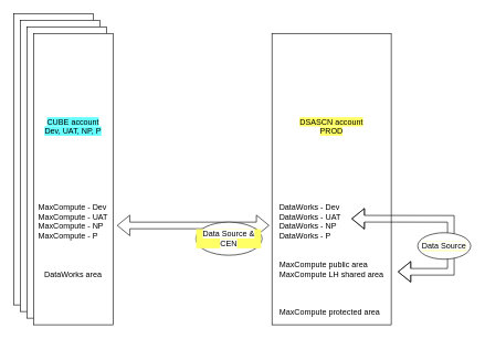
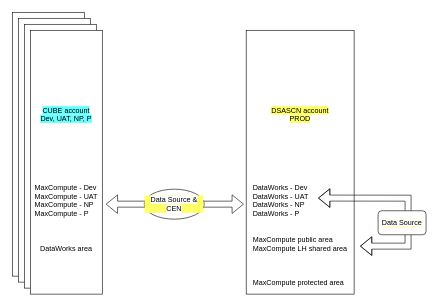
  <mxCell id="0" />
  <mxCell id="1" parent="0" />
  <mxCell id="2" value="" style="rounded=0;whiteSpace=wrap;html=1;labelBackgroundColor=#FFFFFF;fontColor=#000000;" vertex="1" parent="1"><mxGeometry x="20" y="20" width="120" height="440" as="geometry" /></mxCell>
  <mxCell id="3" value="" style="rounded=0;whiteSpace=wrap;html=1;labelBackgroundColor=#FFFFFF;fontColor=#000000;" vertex="1" parent="1"><mxGeometry x="30" y="30" width="120" height="440" as="geometry" /></mxCell>
  <mxCell id="4" value="" style="rounded=0;whiteSpace=wrap;html=1;labelBackgroundColor=#FFFFFF;fontColor=#000000;" vertex="1" parent="1"><mxGeometry x="40" y="40" width="120" height="440" as="geometry" /></mxCell>
  <mxCell id="5" value="&lt;span style=&quot;background-color: rgb(102 , 255 , 255)&quot;&gt;&lt;br&gt;&lt;/span&gt;&lt;br&gt;&lt;br&gt;&lt;br&gt;&lt;span style=&quot;background-color: rgb(102 , 255 , 255)&quot;&gt;CUBE account&lt;/span&gt;&lt;br&gt;&lt;span style=&quot;background-color: rgb(102 , 255 , 255)&quot;&gt;Dev, UAT, NP, P&lt;/span&gt;&lt;br&gt;&lt;br&gt;&lt;br&gt;&lt;br&gt;&lt;br&gt;&lt;br&gt;&lt;br&gt;&lt;br&gt;&lt;div style=&quot;text-align: left&quot;&gt;&lt;span&gt;MaxCompute - Dev&lt;/span&gt;&lt;/div&gt;&lt;div style=&quot;text-align: left&quot;&gt;&lt;span&gt;MaxCompute - UAT&lt;/span&gt;&lt;/div&gt;&lt;div style=&quot;text-align: left&quot;&gt;&lt;span&gt;MaxCompute - NP&lt;/span&gt;&lt;/div&gt;&lt;div style=&quot;text-align: left&quot;&gt;&lt;span&gt;MaxCompute - P&lt;/span&gt;&lt;/div&gt;&lt;br&gt;&lt;br&gt;&lt;br&gt;DataWorks area" style="rounded=0;whiteSpace=wrap;html=1;" vertex="1" parent="1"><mxGeometry x="50" y="50" width="120" height="440" as="geometry" /></mxCell>
  <mxCell id="6" value="&lt;span style=&quot;background-color: rgb(255 , 255 , 102)&quot;&gt;&lt;br&gt;&lt;/span&gt;&lt;br&gt;&lt;br&gt;&lt;br&gt;&lt;br&gt;&lt;br&gt;&lt;br&gt;&lt;br&gt;&lt;span style=&quot;background-color: rgb(255 , 255 , 102)&quot;&gt;DSASCN account&lt;/span&gt;&lt;br&gt;&lt;span style=&quot;background-color: rgb(255 , 255 , 102)&quot;&gt;PROD&lt;/span&gt;&lt;br&gt;&lt;br&gt;&lt;br&gt;&lt;br&gt;&lt;br&gt;&lt;br&gt;&lt;br&gt;&lt;br&gt;&lt;div style=&quot;text-align: left&quot;&gt;&lt;span&gt;DataWorks - Dev&lt;/span&gt;&lt;/div&gt;&lt;div style=&quot;text-align: left&quot;&gt;&lt;span&gt;DataWorks - UAT&lt;/span&gt;&lt;/div&gt;&lt;div style=&quot;text-align: left&quot;&gt;&lt;span&gt;DataWorks - NP&lt;/span&gt;&lt;/div&gt;&lt;div style=&quot;text-align: left&quot;&gt;&lt;span&gt;DataWorks - P&lt;/span&gt;&lt;/div&gt;&lt;div style=&quot;text-align: left&quot;&gt;&lt;br&gt;&lt;/div&gt;&lt;div style=&quot;text-align: left&quot;&gt;&lt;br&gt;&lt;/div&gt;&lt;div style=&quot;text-align: left&quot;&gt;&lt;span&gt;MaxCompute public area&lt;/span&gt;&lt;/div&gt;&lt;div style=&quot;text-align: left&quot;&gt;&lt;span&gt;MaxCompute LH shared area&lt;/span&gt;&lt;/div&gt;&lt;div style=&quot;text-align: left&quot;&gt;&lt;span&gt;&lt;br&gt;&lt;/span&gt;&lt;/div&gt;&lt;div style=&quot;text-align: left&quot;&gt;&lt;span&gt;&lt;br&gt;&lt;/span&gt;&lt;/div&gt;&lt;div style=&quot;text-align: left&quot;&gt;&lt;span&gt;&lt;br&gt;&lt;/span&gt;&lt;/div&gt;&lt;div style=&quot;text-align: left&quot;&gt;&lt;span&gt;MaxCompute protected area&lt;/span&gt;&lt;/div&gt;" style="rounded=0;whiteSpace=wrap;html=1;" vertex="1" parent="1"><mxGeometry x="410" y="50" width="180" height="440" as="geometry" /></mxCell>
  <mxCell id="7" value="" style="shape=flexArrow;endArrow=classic;startArrow=classic;html=1;rounded=0;entryX=0;entryY=0.659;entryDx=0;entryDy=0;entryPerimeter=0;" edge="1" parent="1"><mxGeometry width="100" height="100" relative="1" as="geometry"><mxPoint x="176" y="340" as="sourcePoint" /><mxPoint x="406" y="339.96" as="targetPoint" /></mxGeometry></mxCell>
- <mxCell id="8" value="&lt;span style=&quot;background-color: rgb(255 , 255 , 255)&quot;&gt;Data Source &amp;amp; CEN&lt;/span&gt;" style="ellipse;whiteSpace=wrap;html=1;labelBackgroundColor=#FFFF66;" vertex="1" parent="1"><mxGeometry x="295" y="335" width="100" height="50" as="geometry" /></mxCell>
+ <mxCell id="8" value="&lt;span style=&quot;background-color: rgb(255 , 255 , 255)&quot;&gt;Data Source &amp;amp; CEN&lt;/span&gt;" style="ellipse;whiteSpace=wrap;html=1;labelBackgroundColor=#FFFF66;" vertex="1" parent="1"><mxGeometry x="240" y="315" width="100" height="50" as="geometry" /></mxCell>
  <mxCell id="9" value="" style="shape=flexArrow;endArrow=classic;startArrow=classic;html=1;rounded=0;entryX=0.667;entryY=0.636;entryDx=0;entryDy=0;entryPerimeter=0;" edge="1" parent="1" target="6"><mxGeometry width="100" height="100" relative="1" as="geometry"><mxPoint x="600" y="410" as="sourcePoint" /><mxPoint x="640" y="280" as="targetPoint" /><Array as="points"><mxPoint x="680" y="410" /><mxPoint x="680" y="330" /></Array></mxGeometry></mxCell>
- <mxCell id="10" value="&lt;span style=&quot;background-color: rgb(255 , 255 , 255)&quot;&gt;Data Source&lt;/span&gt;" style="ellipse;whiteSpace=wrap;html=1;labelBackgroundColor=#FFFF66;" vertex="1" parent="1"><mxGeometry x="630" y="351" width="80" height="40" as="geometry" /></mxCell>
+ <mxCell id="10" value="&lt;span style=&quot;background-color: rgb(255 , 255 , 255)&quot;&gt;Data Source&lt;/span&gt;" style="whiteSpace=wrap;html=1;labelBackgroundColor=#FFFF66;rounded=1;" vertex="1" parent="1"><mxGeometry x="630" y="351" width="80" height="40" as="geometry" /></mxCell>
